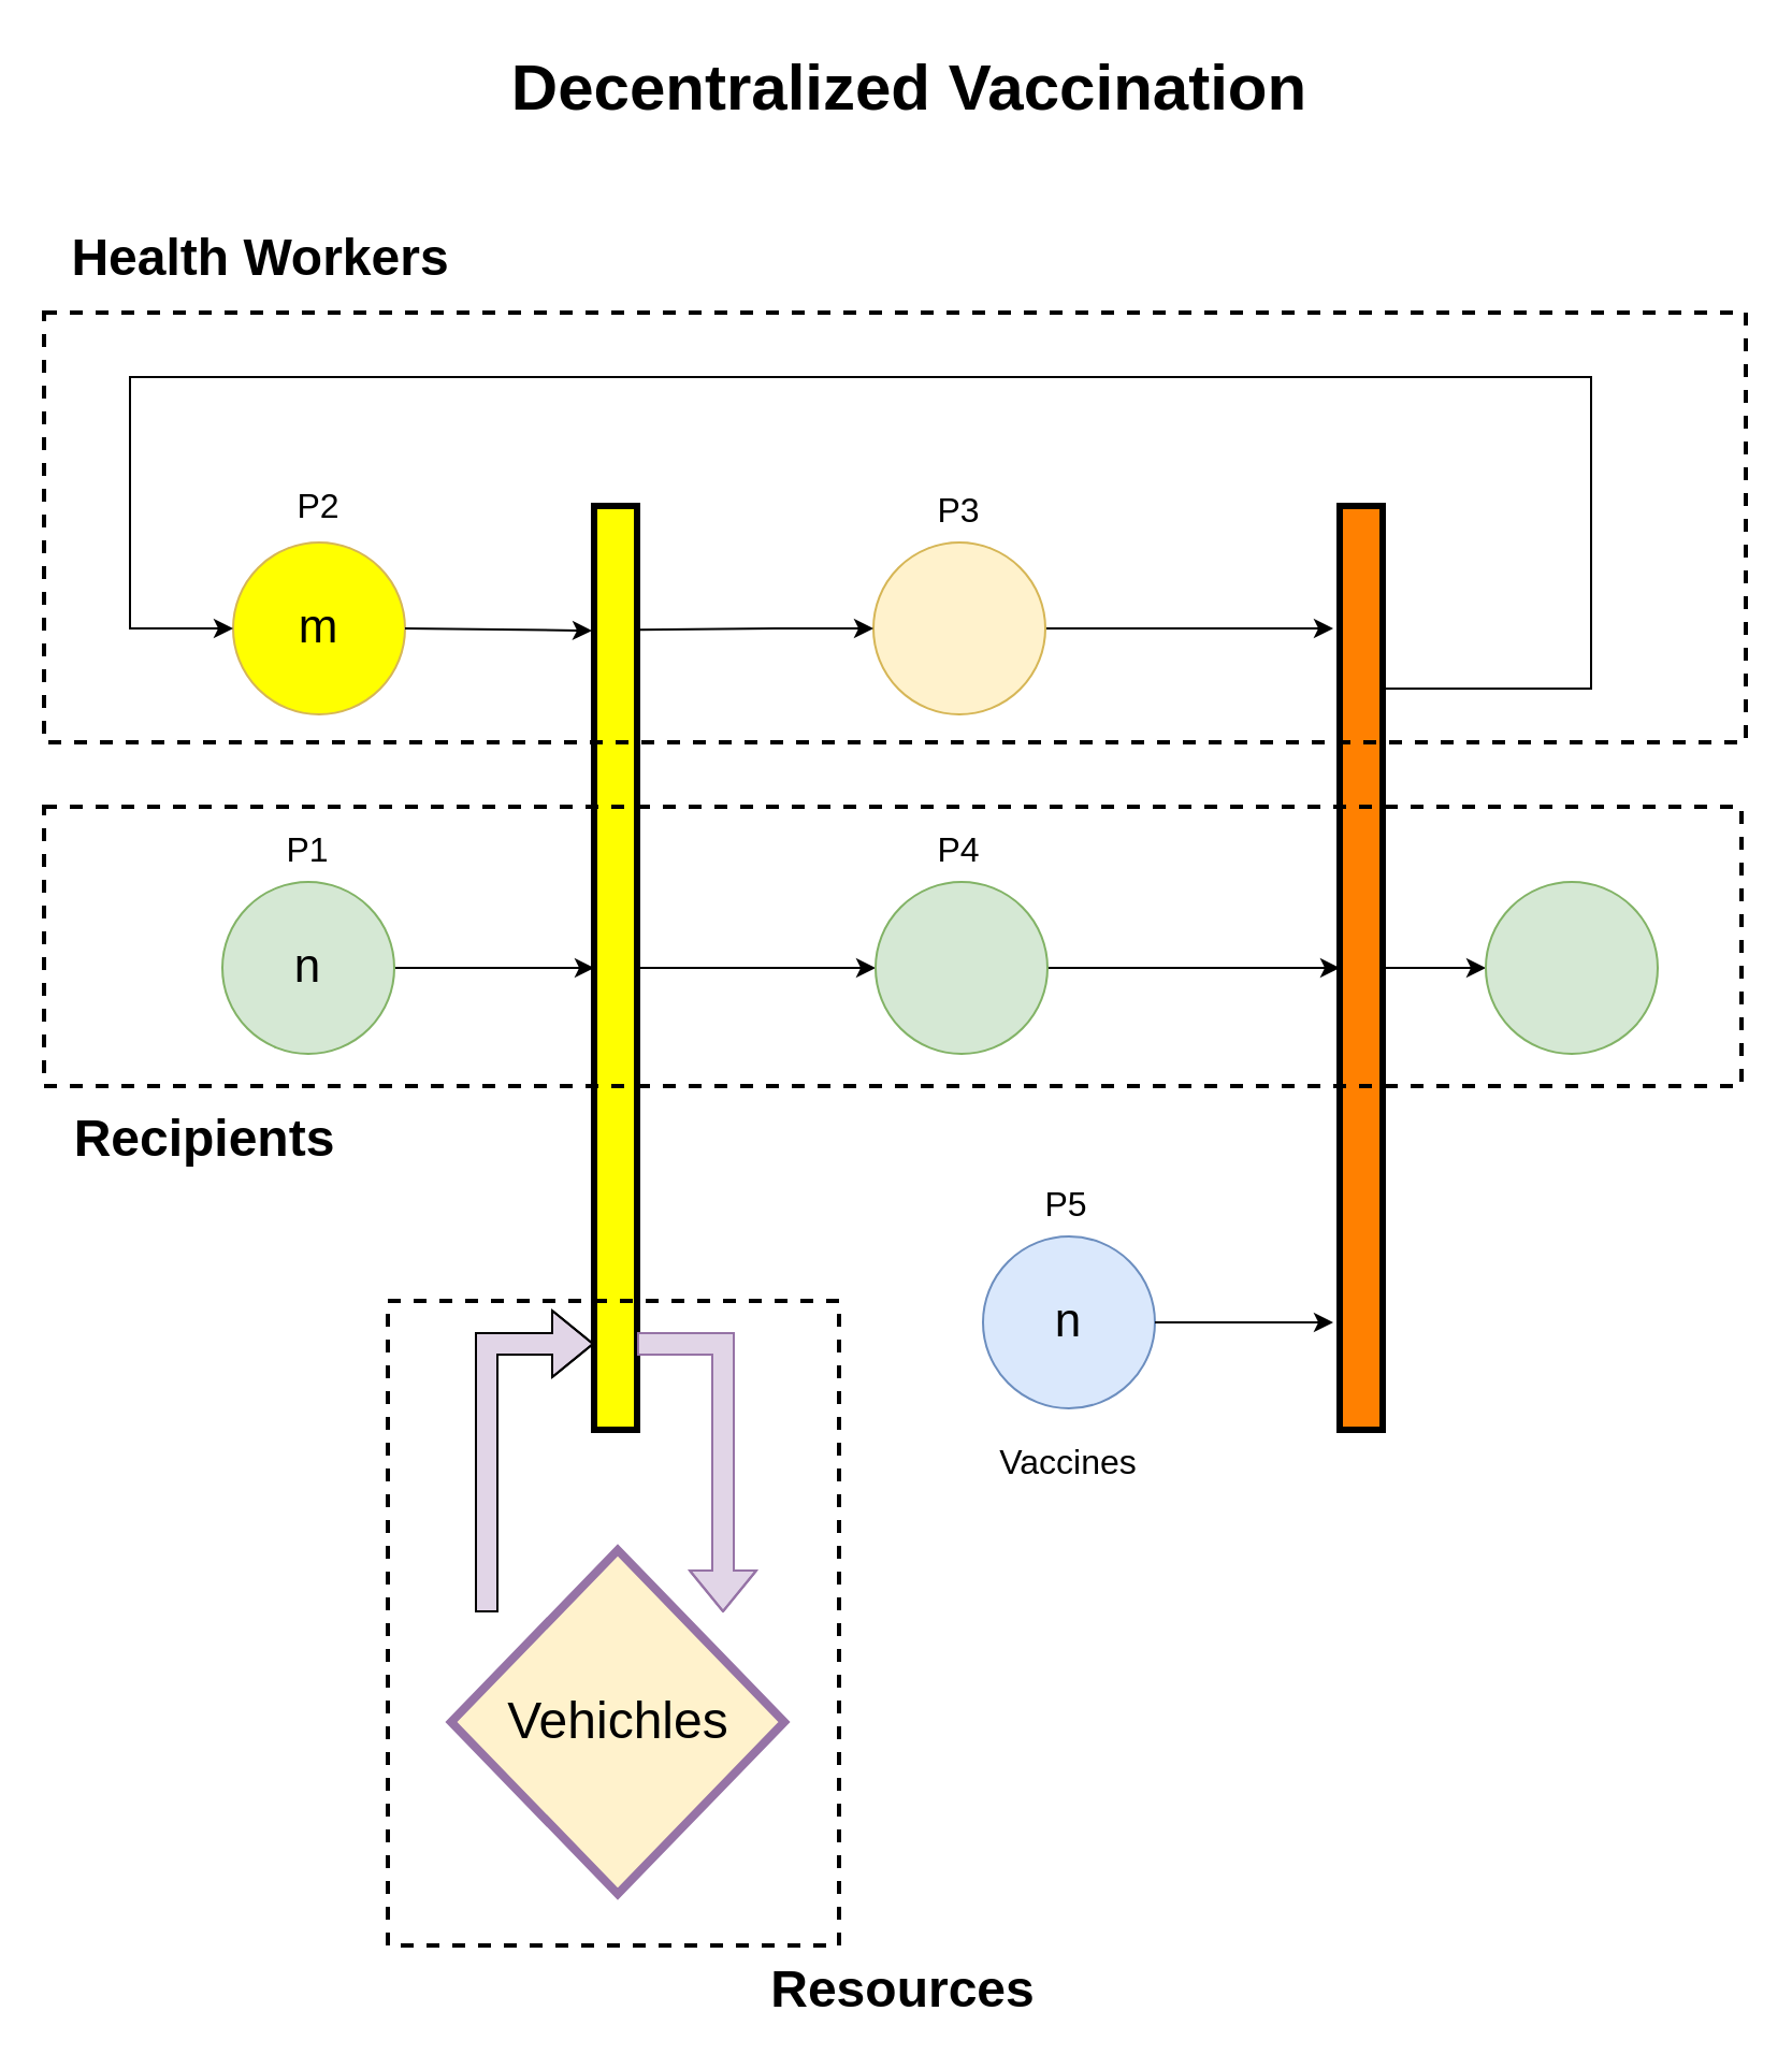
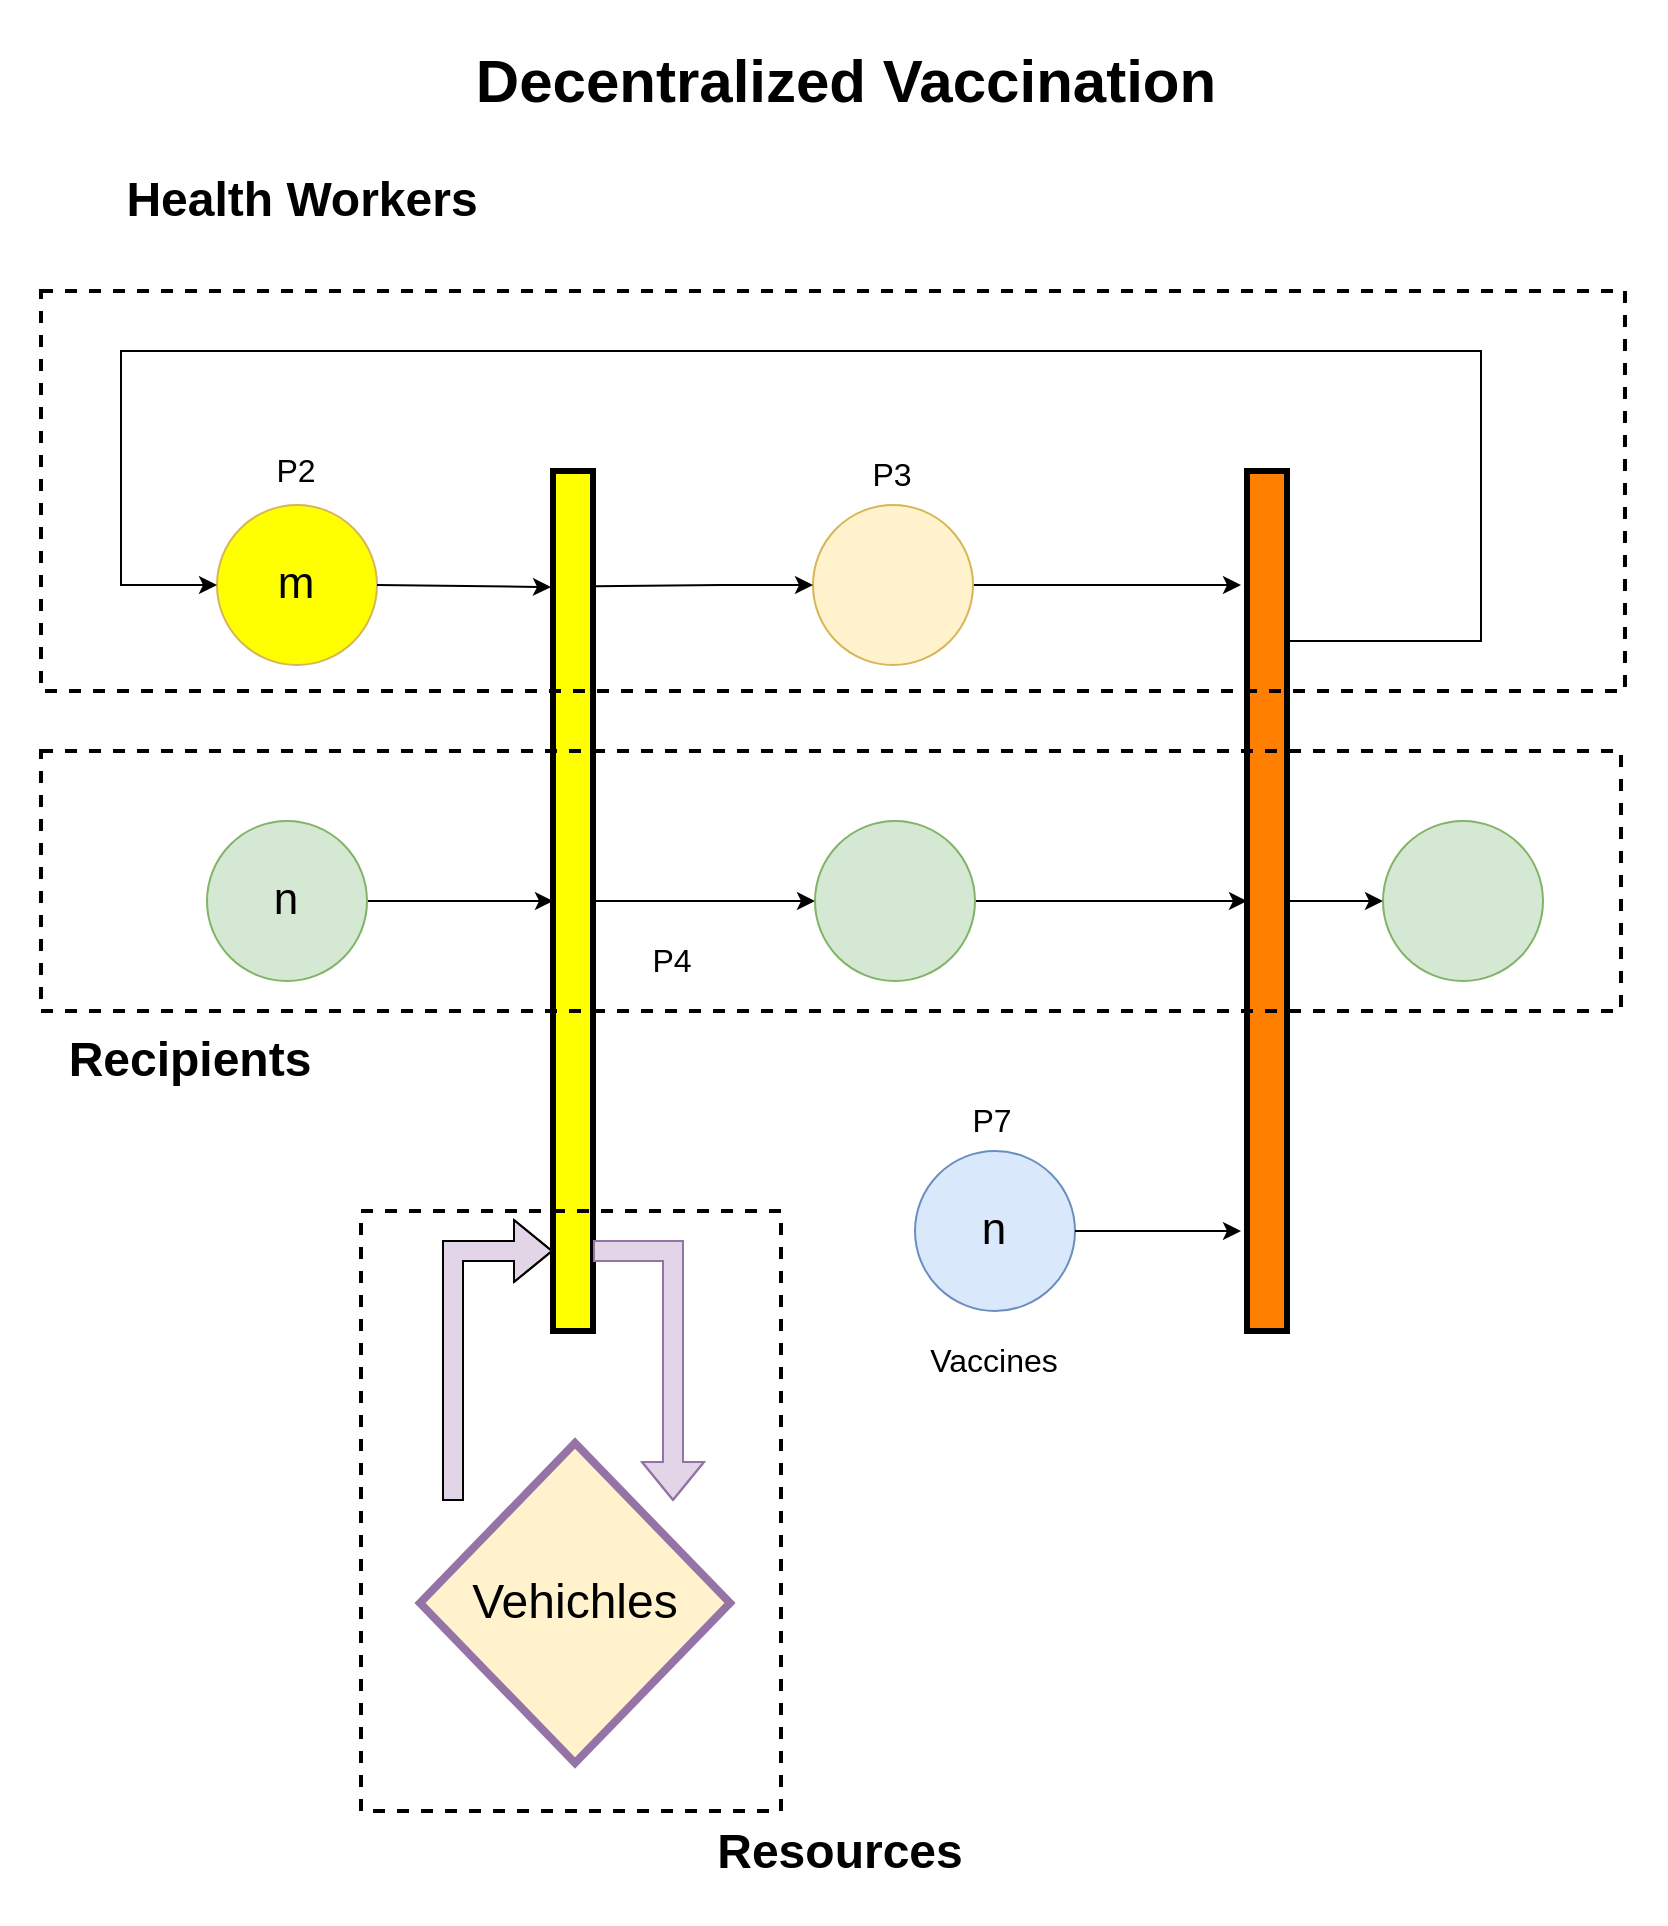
  <mxCell id="0" />
  <mxCell id="1" parent="0" />
  <mxCell id="2" style="edgeStyle=orthogonalEdgeStyle;rounded=0;orthogonalLoop=1;jettySize=auto;html=1;entryX=0;entryY=0.5;entryDx=0;entryDy=0;" parent="1" source="3" target="22" edge="1"><mxGeometry relative="1" as="geometry"><mxPoint x="273" y="484" as="targetPoint" /></mxGeometry></mxCell>
  <mxCell id="3" value="n" style="ellipse;whiteSpace=wrap;html=1;aspect=fixed;fontSize=22;fillColor=#d5e8d4;strokeColor=#82b366;" parent="1" vertex="1"><mxGeometry x="103" y="410" width="80" height="80" as="geometry" /></mxCell>
  <mxCell id="4" value="m" style="ellipse;whiteSpace=wrap;html=1;aspect=fixed;fontSize=22;fillColor=#ffff00;strokeColor=#d6b656;" parent="1" vertex="1"><mxGeometry x="108" y="252" width="80" height="80" as="geometry" /></mxCell>
  <mxCell id="5" style="edgeStyle=orthogonalEdgeStyle;rounded=0;orthogonalLoop=1;jettySize=auto;html=1;exitX=1;exitY=0.5;exitDx=0;exitDy=0;entryX=0;entryY=0.5;entryDx=0;entryDy=0;" parent="1" source="22" target="11" edge="1"><mxGeometry relative="1" as="geometry"><mxPoint x="298" y="405" as="sourcePoint" /></mxGeometry></mxCell>
  <mxCell id="6" style="edgeStyle=orthogonalEdgeStyle;rounded=0;orthogonalLoop=1;jettySize=auto;html=1;entryX=0;entryY=0.5;entryDx=0;entryDy=0;" parent="1" source="8" target="14" edge="1"><mxGeometry relative="1" as="geometry" /></mxCell>
  <mxCell id="7" style="edgeStyle=orthogonalEdgeStyle;rounded=0;orthogonalLoop=1;jettySize=auto;html=1;exitX=1;exitY=0.25;exitDx=0;exitDy=0;fontSize=14;entryX=0;entryY=0.5;entryDx=0;entryDy=0;" parent="1" source="8" target="4" edge="1"><mxGeometry relative="1" as="geometry"><mxPoint x="60" y="335" as="targetPoint" /><Array as="points"><mxPoint x="643" y="320" /><mxPoint x="740" y="320" /><mxPoint x="740" y="175" /><mxPoint x="60" y="175" /><mxPoint x="60" y="292" /></Array></mxGeometry></mxCell>
  <mxCell id="8" value="" style="rounded=0;whiteSpace=wrap;html=1;fillColor=#FF8000;strokeColor=#000000;strokeWidth=3;" parent="1" vertex="1"><mxGeometry x="623" y="235" width="20" height="430" as="geometry" /></mxCell>
  <mxCell id="9" value="n" style="ellipse;whiteSpace=wrap;html=1;aspect=fixed;fontSize=22;fillColor=#dae8fc;strokeColor=#6c8ebf;" parent="1" vertex="1"><mxGeometry x="457" y="575" width="80" height="80" as="geometry" /></mxCell>
  <mxCell id="10" style="edgeStyle=orthogonalEdgeStyle;rounded=0;orthogonalLoop=1;jettySize=auto;html=1;exitX=1;exitY=0.5;exitDx=0;exitDy=0;entryX=0;entryY=0.5;entryDx=0;entryDy=0;" parent="1" source="11" target="8" edge="1"><mxGeometry relative="1" as="geometry" /></mxCell>
  <mxCell id="11" value="" style="ellipse;whiteSpace=wrap;html=1;aspect=fixed;fillColor=#d5e8d4;strokeColor=#82b366;" parent="1" vertex="1"><mxGeometry x="407" y="410" width="80" height="80" as="geometry" /></mxCell>
  <mxCell id="12" style="edgeStyle=orthogonalEdgeStyle;rounded=0;orthogonalLoop=1;jettySize=auto;html=1;exitX=1;exitY=0.5;exitDx=0;exitDy=0;" parent="1" source="13" edge="1"><mxGeometry relative="1" as="geometry"><Array as="points"><mxPoint x="600" y="292" /><mxPoint x="600" y="292" /></Array><mxPoint x="520" y="575" as="sourcePoint" /><mxPoint x="620" y="292" as="targetPoint" /></mxGeometry></mxCell>
  <mxCell id="13" value="" style="ellipse;whiteSpace=wrap;html=1;aspect=fixed;fillColor=#fff2cc;strokeColor=#d6b656;" parent="1" vertex="1"><mxGeometry x="406" y="252" width="80" height="80" as="geometry" /></mxCell>
  <mxCell id="14" value="" style="ellipse;whiteSpace=wrap;html=1;aspect=fixed;fillColor=#d5e8d4;strokeColor=#82b366;" parent="1" vertex="1"><mxGeometry x="691" y="410" width="80" height="80" as="geometry" /></mxCell>
  <mxCell id="15" value="Vaccines" style="text;html=1;strokeColor=none;fillColor=none;align=center;verticalAlign=middle;whiteSpace=wrap;rounded=0;fontSize=16;" parent="1" vertex="1"><mxGeometry x="437" y="665" width="120" height="30" as="geometry" /></mxCell>
- <mxCell id="16" value="P1" style="text;html=1;strokeColor=none;fillColor=none;align=center;verticalAlign=middle;whiteSpace=wrap;rounded=0;labelBorderColor=none;fontSize=16;" parent="1" vertex="1"><mxGeometry x="128" y="380" width="30" height="30" as="geometry" /></mxCell>
  <mxCell id="17" value="P2" style="text;html=1;strokeColor=none;fillColor=none;align=center;verticalAlign=middle;whiteSpace=wrap;rounded=0;labelBorderColor=none;fontSize=16;" parent="1" vertex="1"><mxGeometry x="133" y="220" width="30" height="30" as="geometry" /></mxCell>
- <mxCell id="18" value="P5" style="text;html=1;strokeColor=none;fillColor=none;align=center;verticalAlign=middle;whiteSpace=wrap;rounded=0;labelBorderColor=none;fontSize=16;" parent="1" vertex="1"><mxGeometry x="481" y="545" width="30" height="30" as="geometry" /></mxCell>
- <mxCell id="19" value="P4" style="text;html=1;strokeColor=none;fillColor=none;align=center;verticalAlign=middle;whiteSpace=wrap;rounded=0;labelBorderColor=none;fontSize=16;" parent="1" vertex="1"><mxGeometry x="431" y="380" width="30" height="30" as="geometry" /></mxCell>
+ <mxCell id="18" value="P7" style="text;html=1;strokeColor=none;fillColor=none;align=center;verticalAlign=middle;whiteSpace=wrap;rounded=0;labelBorderColor=none;fontSize=16;" parent="1" vertex="1"><mxGeometry x="481" y="545" width="30" height="30" as="geometry" /></mxCell>
+ <mxCell id="19" value="P4" style="text;html=1;strokeColor=none;fillColor=none;align=center;verticalAlign=middle;whiteSpace=wrap;rounded=0;labelBorderColor=none;fontSize=16;" parent="1" vertex="1"><mxGeometry x="321" y="465" width="30" height="30" as="geometry" /></mxCell>
  <mxCell id="20" value="P3" style="text;html=1;strokeColor=none;fillColor=none;align=center;verticalAlign=middle;whiteSpace=wrap;rounded=0;labelBorderColor=none;fontSize=16;" parent="1" vertex="1"><mxGeometry x="431" y="222" width="30" height="30" as="geometry" /></mxCell>
  <mxCell id="21" value="&lt;b&gt;&lt;font style=&quot;font-size: 30px&quot;&gt;Decentralized Vaccination&lt;/font&gt;&lt;/b&gt;" style="text;html=1;strokeColor=none;fillColor=none;align=center;verticalAlign=middle;whiteSpace=wrap;rounded=0;labelBorderColor=none;fontSize=16;" parent="1" vertex="1"><mxGeometry x="183" y="20" width="480" height="40" as="geometry" /></mxCell>
  <mxCell id="22" value="" style="rounded=0;whiteSpace=wrap;html=1;fillColor=#FFFF00;strokeColor=#000000;labelBorderColor=none;strokeWidth=3;" vertex="1" parent="1"><mxGeometry x="276" y="235" width="20" height="430" as="geometry" /></mxCell>
  <mxCell id="23" value="" style="endArrow=classic;html=1;rounded=0;exitX=1.032;exitY=0.134;exitDx=0;exitDy=0;entryX=0;entryY=0.5;entryDx=0;entryDy=0;exitPerimeter=0;" edge="1" parent="1" source="22" target="13"><mxGeometry width="50" height="50" relative="1" as="geometry"><mxPoint x="410" y="435" as="sourcePoint" /><mxPoint x="460" y="385" as="targetPoint" /><Array as="points"><mxPoint x="360" y="292" /></Array></mxGeometry></mxCell>
  <mxCell id="24" value="Vehichles" style="rhombus;whiteSpace=wrap;html=1;fillColor=#fff2cc;strokeColor=#9673a6;strokeWidth=4;fontSize=24;" vertex="1" parent="1"><mxGeometry x="209.5" y="721" width="155" height="160" as="geometry" /></mxCell>
  <mxCell id="25" value="" style="shape=flexArrow;endArrow=classic;html=1;rounded=0;strokeWidth=1;entryX=0;entryY=0.75;entryDx=0;entryDy=0;fillColor=#E1D5E7;strokeColor=#000000;" edge="1" parent="1"><mxGeometry width="50" height="50" relative="1" as="geometry"><mxPoint x="226" y="750" as="sourcePoint" /><mxPoint x="276" y="625" as="targetPoint" /><Array as="points"><mxPoint x="226" y="625" /></Array></mxGeometry></mxCell>
  <mxCell id="26" value="" style="shape=flexArrow;endArrow=classic;html=1;rounded=0;strokeColor=#9673a6;strokeWidth=1;fillColor=#e1d5e7;exitX=1;exitY=0.75;exitDx=0;exitDy=0;" edge="1" parent="1"><mxGeometry width="50" height="50" relative="1" as="geometry"><mxPoint x="296" y="625" as="sourcePoint" /><mxPoint x="336" y="750" as="targetPoint" /><Array as="points"><mxPoint x="336" y="625" /></Array></mxGeometry></mxCell>
  <mxCell id="27" value="" style="rounded=0;whiteSpace=wrap;html=1;strokeWidth=2;fillColor=none;dashed=1;" vertex="1" parent="1"><mxGeometry x="180" y="605" width="210" height="300" as="geometry" /></mxCell>
  <mxCell id="28" value="&lt;font style=&quot;font-size: 24px&quot;&gt;Resources&lt;/font&gt;" style="text;html=1;strokeColor=none;fillColor=none;align=center;verticalAlign=middle;whiteSpace=wrap;rounded=0;dashed=1;fontStyle=1" vertex="1" parent="1"><mxGeometry x="349" y="911" width="142" height="30" as="geometry" /></mxCell>
  <mxCell id="29" value="" style="rounded=0;whiteSpace=wrap;html=1;dashed=1;fontSize=24;strokeWidth=2;fillColor=none;" vertex="1" parent="1"><mxGeometry x="20" y="375" width="790" height="130" as="geometry" /></mxCell>
  <mxCell id="30" value="&lt;b&gt;Recipients&lt;/b&gt;" style="text;html=1;strokeColor=none;fillColor=none;align=center;verticalAlign=middle;whiteSpace=wrap;rounded=0;dashed=1;fontSize=24;" vertex="1" parent="1"><mxGeometry x="20" y="515" width="150" height="30" as="geometry" /></mxCell>
  <mxCell id="31" value="" style="rounded=0;whiteSpace=wrap;html=1;dashed=1;fontSize=24;strokeWidth=2;fillColor=none;" vertex="1" parent="1"><mxGeometry x="20" y="145" width="792" height="200" as="geometry" /></mxCell>
- <mxCell id="32" value="&lt;b&gt;Health Workers&lt;/b&gt;" style="text;html=1;strokeColor=none;fillColor=none;align=center;verticalAlign=middle;whiteSpace=wrap;rounded=0;dashed=1;fontSize=24;" vertex="1" parent="1"><mxGeometry x="20" y="105" width="202" height="30" as="geometry" /></mxCell>
+ <mxCell id="32" value="&lt;b&gt;Health Workers&lt;/b&gt;" style="text;html=1;strokeColor=none;fillColor=none;align=center;verticalAlign=middle;whiteSpace=wrap;rounded=0;dashed=1;fontSize=24;" vertex="1" parent="1"><mxGeometry x="50" y="85" width="202" height="30" as="geometry" /></mxCell>
  <mxCell id="33" value="" style="endArrow=classic;html=1;rounded=0;exitX=1;exitY=0.5;exitDx=0;exitDy=0;entryX=-0.05;entryY=0.135;entryDx=0;entryDy=0;entryPerimeter=0;" edge="1" parent="1" source="4" target="22"><mxGeometry width="50" height="50" relative="1" as="geometry"><mxPoint x="550" y="435" as="sourcePoint" /><mxPoint x="600" y="385" as="targetPoint" /></mxGeometry></mxCell>
  <mxCell id="34" value="" style="endArrow=classic;html=1;rounded=0;fontSize=24;exitX=1;exitY=0.5;exitDx=0;exitDy=0;" edge="1" parent="1" source="9"><mxGeometry width="50" height="50" relative="1" as="geometry"><mxPoint x="490" y="495" as="sourcePoint" /><mxPoint x="620" y="615" as="targetPoint" /></mxGeometry></mxCell>
